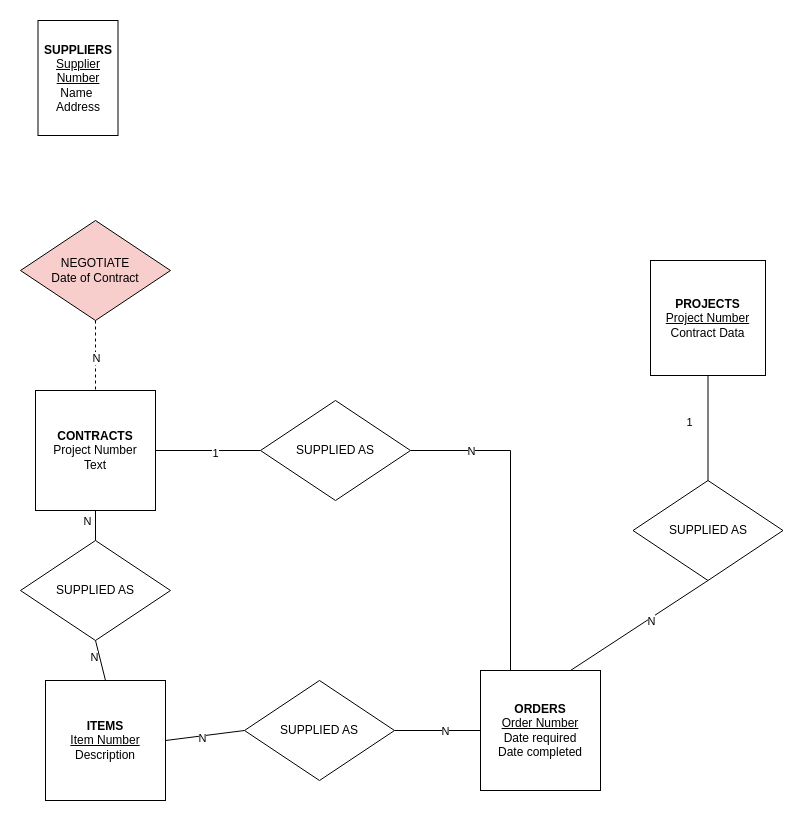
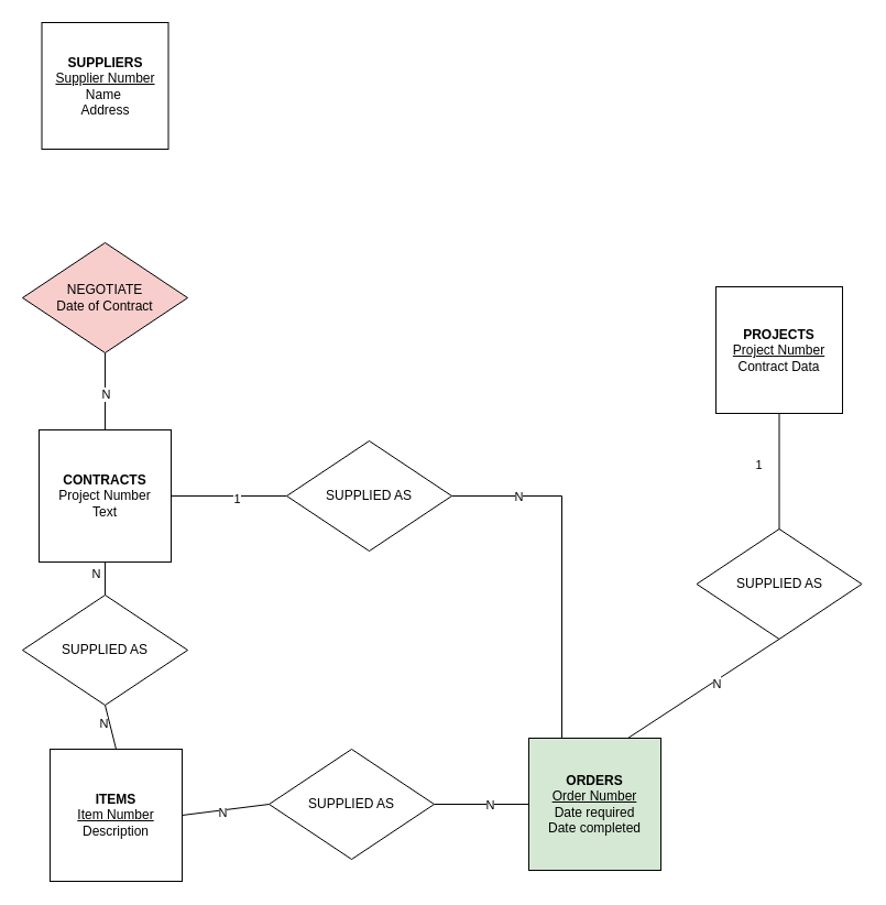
  <mxCell id="0" />
  <mxCell id="1" parent="0" />
- <mxCell id="2" value="&lt;b&gt;SUPPLIERS&lt;/b&gt;&lt;br&gt;&lt;u&gt;Supplier Number&lt;/u&gt;&lt;br&gt;Name&amp;nbsp;&lt;br&gt;Address" style="whiteSpace=wrap;html=1;aspect=fixed;" vertex="1" parent="1"><mxGeometry x="37.5" y="20" width="80" height="115" as="geometry" /></mxCell>
+ <mxCell id="2" value="&lt;b&gt;SUPPLIERS&lt;/b&gt;&lt;br&gt;&lt;u&gt;Supplier Number&lt;/u&gt;&lt;br&gt;Name&amp;nbsp;&lt;br&gt;Address" style="whiteSpace=wrap;html=1;aspect=fixed;" vertex="1" parent="1"><mxGeometry x="37.5" y="20" width="115" height="115" as="geometry" /></mxCell>
  <mxCell id="3" value="NEGOTIATE&lt;br&gt;Date of Contract" style="rhombus;whiteSpace=wrap;html=1;fillColor=#f8cecc;" vertex="1" parent="1"><mxGeometry x="20" y="220" width="150" height="100" as="geometry" /></mxCell>
  <mxCell id="4" value="&lt;b&gt;CONTRACTS&lt;/b&gt;&lt;br&gt;Project Number&lt;br&gt;Text" style="whiteSpace=wrap;html=1;aspect=fixed;" vertex="1" parent="1"><mxGeometry x="35" y="390" width="120" height="120" as="geometry" /></mxCell>
- <mxCell id="5" value="" style="endArrow=none;html=1;rounded=0;exitX=0.5;exitY=1;exitDx=0;exitDy=0;entryX=0.5;entryY=0;entryDx=0;entryDy=0;dashed=1;" edge="1" parent="1" source="3" target="4"><mxGeometry width="50" height="50" relative="1" as="geometry"><mxPoint x="100" y="140" as="sourcePoint" /><mxPoint x="105" y="230" as="targetPoint" /></mxGeometry></mxCell>
+ <mxCell id="5" value="" style="endArrow=none;html=1;rounded=0;exitX=0.5;exitY=1;exitDx=0;exitDy=0;entryX=0.5;entryY=0;entryDx=0;entryDy=0;" edge="1" parent="1" source="3" target="4"><mxGeometry width="50" height="50" relative="1" as="geometry"><mxPoint x="100" y="140" as="sourcePoint" /><mxPoint x="105" y="230" as="targetPoint" /></mxGeometry></mxCell>
  <mxCell id="6" value="N" style="edgeLabel;html=1;align=center;verticalAlign=middle;resizable=0;points=[];" vertex="1" connectable="0" parent="5"><mxGeometry x="-0.427" y="-2" relative="1" as="geometry"><mxPoint x="2" y="17" as="offset" /></mxGeometry></mxCell>
  <mxCell id="7" value="SUPPLIED AS" style="rhombus;whiteSpace=wrap;html=1;" vertex="1" parent="1"><mxGeometry x="260" y="400" width="150" height="100" as="geometry" /></mxCell>
  <mxCell id="8" value="" style="endArrow=none;html=1;rounded=0;exitX=1;exitY=0.5;exitDx=0;exitDy=0;entryX=0;entryY=0.5;entryDx=0;entryDy=0;" edge="1" parent="1" source="4" target="7"><mxGeometry width="50" height="50" relative="1" as="geometry"><mxPoint x="105" y="145" as="sourcePoint" /><mxPoint x="105" y="230" as="targetPoint" /></mxGeometry></mxCell>
  <mxCell id="9" value="1" style="edgeLabel;html=1;align=center;verticalAlign=middle;resizable=0;points=[];" vertex="1" connectable="0" parent="8"><mxGeometry x="-0.427" y="-2" relative="1" as="geometry"><mxPoint x="29" as="offset" /></mxGeometry></mxCell>
  <mxCell id="10" value="" style="endArrow=none;html=1;rounded=0;entryX=1;entryY=0.5;entryDx=0;entryDy=0;" edge="1" parent="1" target="7"><mxGeometry width="50" height="50" relative="1" as="geometry"><mxPoint x="510" y="450" as="sourcePoint" /><mxPoint x="270" y="470" as="targetPoint" /></mxGeometry></mxCell>
  <mxCell id="11" value="N" style="edgeLabel;html=1;align=center;verticalAlign=middle;resizable=0;points=[];" vertex="1" connectable="0" parent="10"><mxGeometry x="-0.427" y="-2" relative="1" as="geometry"><mxPoint x="-11" y="2" as="offset" /></mxGeometry></mxCell>
  <mxCell id="12" value="" style="endArrow=none;html=1;rounded=0;entryX=0.25;entryY=0;entryDx=0;entryDy=0;" edge="1" parent="1" target="13"><mxGeometry width="50" height="50" relative="1" as="geometry"><mxPoint x="510" y="450" as="sourcePoint" /><mxPoint x="510" y="580" as="targetPoint" /></mxGeometry></mxCell>
- <mxCell id="13" value="&lt;b&gt;ORDERS&lt;/b&gt;&lt;br&gt;&lt;u&gt;Order Number&lt;/u&gt;&lt;br&gt;Date required&lt;br&gt;Date completed" style="whiteSpace=wrap;html=1;aspect=fixed;" vertex="1" parent="1"><mxGeometry x="480" y="670" width="120" height="120" as="geometry" /></mxCell>
+ <mxCell id="13" value="&lt;b&gt;ORDERS&lt;/b&gt;&lt;br&gt;&lt;u&gt;Order Number&lt;/u&gt;&lt;br&gt;Date required&lt;br&gt;Date completed" style="whiteSpace=wrap;html=1;aspect=fixed;fillColor=#d5e8d4;" vertex="1" parent="1"><mxGeometry x="480" y="670" width="120" height="120" as="geometry" /></mxCell>
  <mxCell id="14" value="SUPPLIED AS" style="rhombus;whiteSpace=wrap;html=1;" vertex="1" parent="1"><mxGeometry x="244" y="680" width="150" height="100" as="geometry" /></mxCell>
  <mxCell id="15" value="" style="endArrow=none;html=1;rounded=0;entryX=1;entryY=0.5;entryDx=0;entryDy=0;exitX=0;exitY=0.5;exitDx=0;exitDy=0;" edge="1" parent="1" source="13" target="14"><mxGeometry width="50" height="50" relative="1" as="geometry"><mxPoint x="520" y="470" as="sourcePoint" /><mxPoint x="420" y="470" as="targetPoint" /></mxGeometry></mxCell>
  <mxCell id="16" value="N" style="edgeLabel;html=1;align=center;verticalAlign=middle;resizable=0;points=[];" vertex="1" connectable="0" parent="15"><mxGeometry x="-0.427" y="-2" relative="1" as="geometry"><mxPoint x="-11" y="2" as="offset" /></mxGeometry></mxCell>
  <mxCell id="17" value="" style="endArrow=none;html=1;rounded=0;entryX=0;entryY=0.5;entryDx=0;entryDy=0;exitX=1;exitY=0.5;exitDx=0;exitDy=0;" edge="1" parent="1" source="19" target="14"><mxGeometry width="50" height="50" relative="1" as="geometry"><mxPoint x="150" y="640" as="sourcePoint" /><mxPoint x="420" y="650" as="targetPoint" /></mxGeometry></mxCell>
  <mxCell id="18" value="N" style="edgeLabel;html=1;align=center;verticalAlign=middle;resizable=0;points=[];" vertex="1" connectable="0" parent="17"><mxGeometry x="-0.427" y="-2" relative="1" as="geometry"><mxPoint x="13" y="-2" as="offset" /></mxGeometry></mxCell>
  <mxCell id="19" value="&lt;b&gt;ITEMS&lt;/b&gt;&lt;br&gt;&lt;u&gt;Item Number&lt;/u&gt;&lt;br&gt;Description" style="whiteSpace=wrap;html=1;aspect=fixed;" vertex="1" parent="1"><mxGeometry x="45" y="680" width="120" height="120" as="geometry" /></mxCell>
  <mxCell id="20" value="SUPPLIED AS" style="rhombus;whiteSpace=wrap;html=1;" vertex="1" parent="1"><mxGeometry x="20" y="540" width="150" height="100" as="geometry" /></mxCell>
  <mxCell id="21" value="" style="endArrow=none;html=1;rounded=0;entryX=0.5;entryY=1;entryDx=0;entryDy=0;exitX=0.5;exitY=0;exitDx=0;exitDy=0;" edge="1" parent="1" source="20" target="4"><mxGeometry width="50" height="50" relative="1" as="geometry"><mxPoint x="520" y="460" as="sourcePoint" /><mxPoint x="420" y="460" as="targetPoint" /></mxGeometry></mxCell>
  <mxCell id="22" value="N" style="edgeLabel;html=1;align=center;verticalAlign=middle;resizable=0;points=[];" vertex="1" connectable="0" parent="21"><mxGeometry x="-0.427" y="-2" relative="1" as="geometry"><mxPoint x="-11" y="-11" as="offset" /></mxGeometry></mxCell>
  <mxCell id="23" value="" style="endArrow=none;html=1;rounded=0;entryX=0.5;entryY=1;entryDx=0;entryDy=0;exitX=0.5;exitY=0;exitDx=0;exitDy=0;" edge="1" parent="1" source="19" target="20"><mxGeometry width="50" height="50" relative="1" as="geometry"><mxPoint x="105" y="550" as="sourcePoint" /><mxPoint x="105" y="520" as="targetPoint" /></mxGeometry></mxCell>
  <mxCell id="24" value="N" style="edgeLabel;html=1;align=center;verticalAlign=middle;resizable=0;points=[];" vertex="1" connectable="0" parent="23"><mxGeometry x="-0.427" y="-2" relative="1" as="geometry"><mxPoint x="-11" y="-11" as="offset" /></mxGeometry></mxCell>
  <mxCell id="25" value="SUPPLIED AS" style="rhombus;whiteSpace=wrap;html=1;" vertex="1" parent="1"><mxGeometry x="632.5" y="480" width="150" height="100" as="geometry" /></mxCell>
  <mxCell id="26" value="&lt;b&gt;PROJECTS&lt;/b&gt;&lt;br&gt;&lt;u style=&quot;&quot;&gt;Project Number&lt;/u&gt;&lt;br&gt;Contract Data" style="whiteSpace=wrap;html=1;aspect=fixed;" vertex="1" parent="1"><mxGeometry x="650" y="260" width="115" height="115" as="geometry" /></mxCell>
  <mxCell id="27" value="" style="endArrow=none;html=1;rounded=0;entryX=0.75;entryY=0;entryDx=0;entryDy=0;exitX=0.5;exitY=1;exitDx=0;exitDy=0;" edge="1" parent="1" source="25" target="13"><mxGeometry width="50" height="50" relative="1" as="geometry"><mxPoint x="520" y="460" as="sourcePoint" /><mxPoint x="420" y="460" as="targetPoint" /></mxGeometry></mxCell>
  <mxCell id="28" value="N" style="edgeLabel;html=1;align=center;verticalAlign=middle;resizable=0;points=[];" vertex="1" connectable="0" parent="27"><mxGeometry x="-0.427" y="-2" relative="1" as="geometry"><mxPoint x="-17" y="16" as="offset" /></mxGeometry></mxCell>
  <mxCell id="29" value="" style="endArrow=none;html=1;rounded=0;entryX=0.5;entryY=0;entryDx=0;entryDy=0;exitX=0.5;exitY=1;exitDx=0;exitDy=0;" edge="1" parent="1" source="26" target="25"><mxGeometry width="50" height="50" relative="1" as="geometry"><mxPoint x="717.5" y="590" as="sourcePoint" /><mxPoint x="580" y="680" as="targetPoint" /></mxGeometry></mxCell>
  <mxCell id="30" value="1" style="edgeLabel;html=1;align=center;verticalAlign=middle;resizable=0;points=[];" vertex="1" connectable="0" parent="29"><mxGeometry x="-0.427" y="-2" relative="1" as="geometry"><mxPoint x="-17" y="16" as="offset" /></mxGeometry></mxCell>
